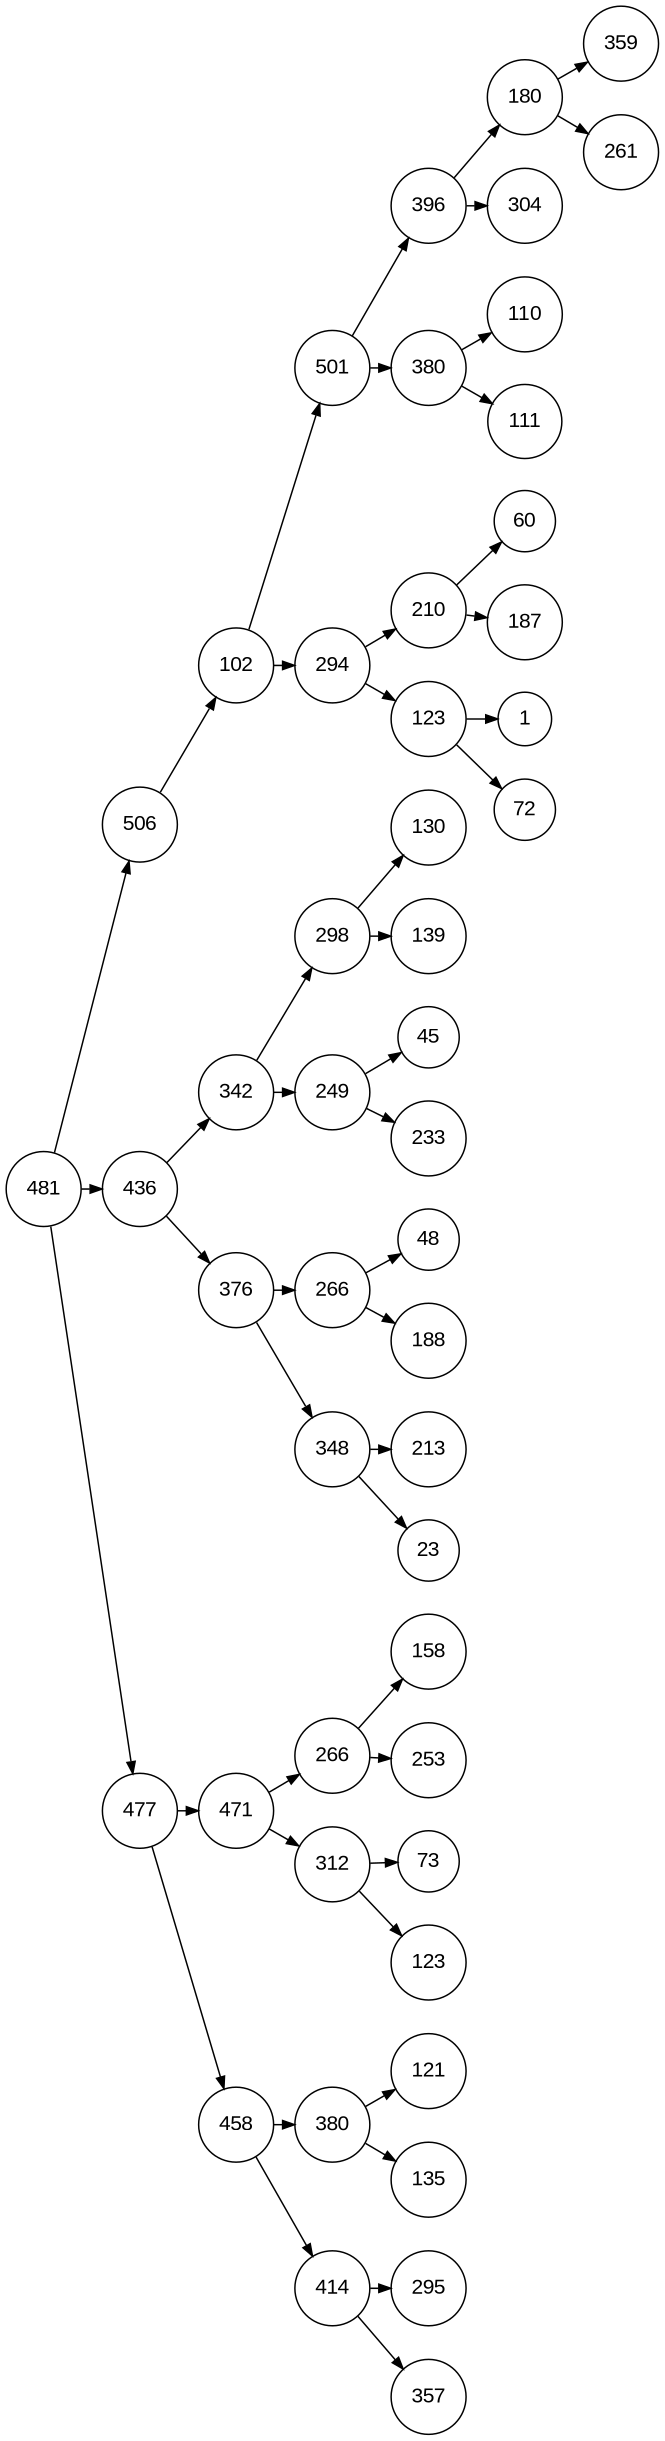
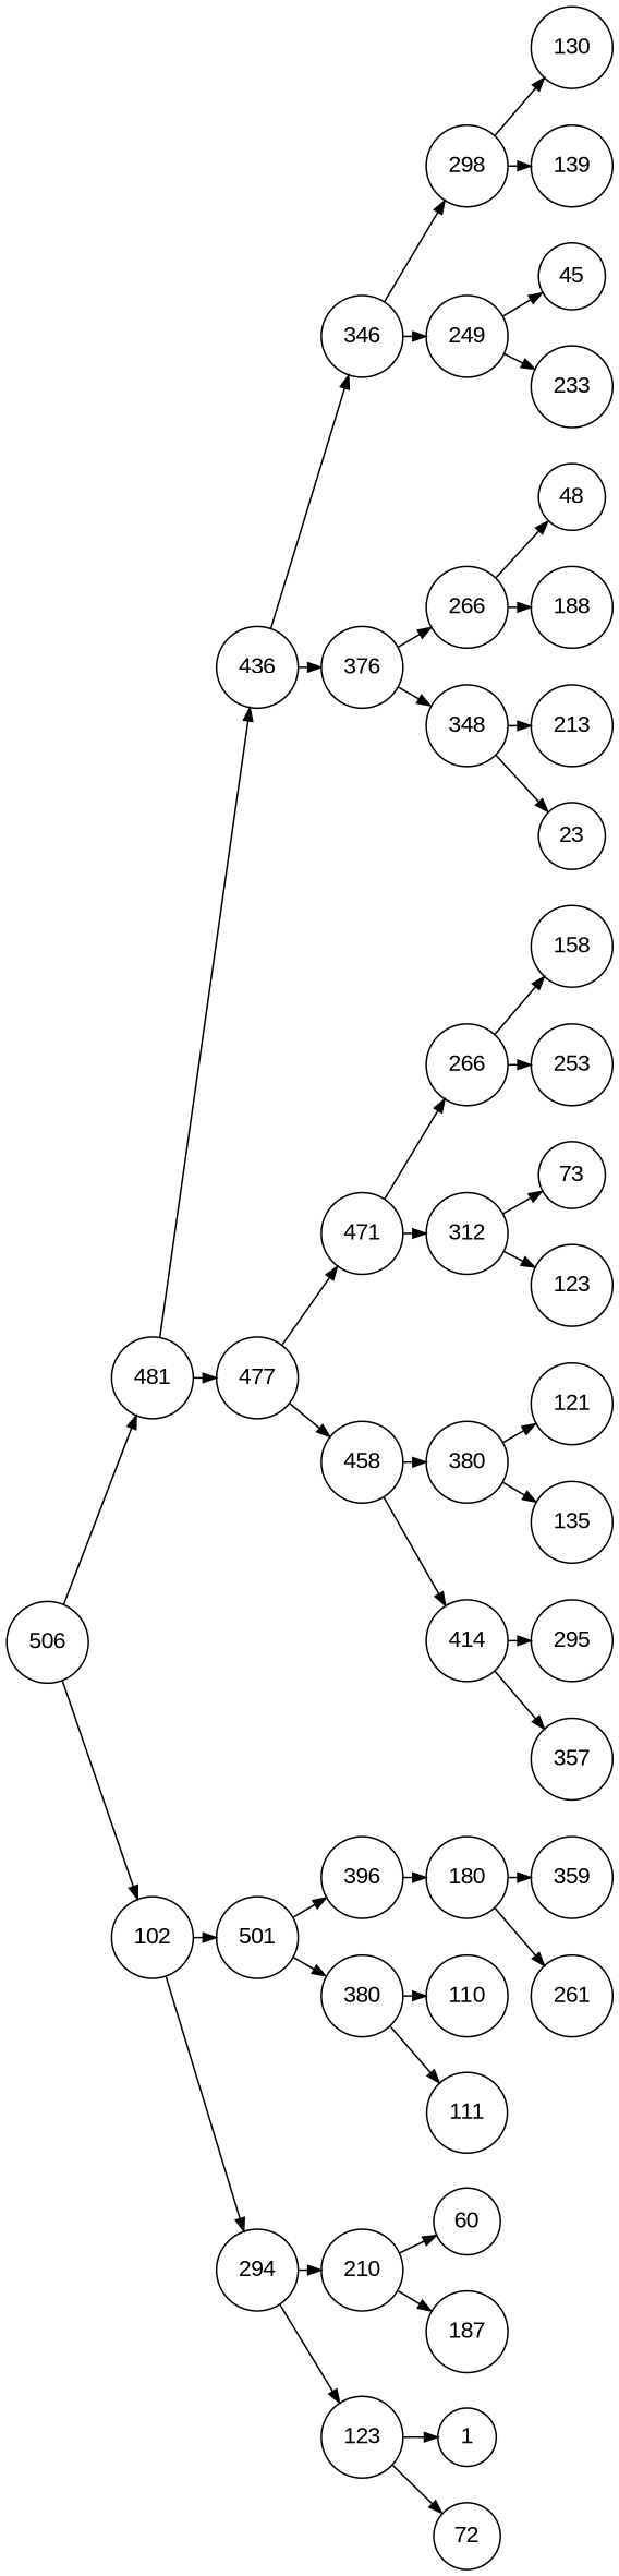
  digraph {
    fontname="Liberation Sans"
    nodesep=0.3
    rankdir=LR
    ranksep=0.2
    node [fontname="Liberation Sans" shape=circle]
    edge [arrowsize=0.8 fontname="Liberation Sans"]
    n1 [label=506]
    n2 [label=481]
    n3 [label=102]
    n4 [label=436]
    n5 [label=477]
    n6 [label=501]
    n7 [label=294]
-   n8 [label=342]
+   n8 [label=346]
    n9 [label=376]
    n10 [label=471]
    n11 [label=458]
    n12 [label=396]
    n13 [label=380]
    n14 [label=210]
    n15 [label=123]
    n16 [label=298]
    n17 [label=249]
    n18 [label=266]
    n19 [label=348]
    n20 [label=266]
    n21 [label=312]
    n22 [label=380]
    n23 [label=414]
    n24 [label=180]
-   n25 [label=304]
    n26 [label=110]
    n27 [label=111]
    n28 [label=60]
    n29 [label=187]
    n30 [label=1]
    n31 [label=72]
    n32 [label=130]
    n33 [label=139]
    n34 [label=45]
    n35 [label=233]
    n36 [label=48]
    n37 [label=188]
    n38 [label=213]
    n39 [label=23]
    n40 [label=158]
    n41 [label=253]
    n42 [label=73]
    n43 [label=123]
    n44 [label=121]
    n45 [label=135]
    n46 [label=295]
    n47 [label=357]
    n48 [label=359]
    n49 [label=261]
-   n2 -> n1 [side=left]
+   n1 -> n2 [side=left]
    n1 -> n3
    n2 -> n4 [side=left]
    n2 -> n5
    n3 -> n6 [side=left]
    n3 -> n7
    n4 -> n8 [side=left]
    n4 -> n9
    n5 -> n10 [side=left]
    n5 -> n11
    n6 -> n12 [side=left]
    n6 -> n13
    n7 -> n14 [side=left]
    n7 -> n15
    n8 -> n16 [side=left]
    n8 -> n17
    n9 -> n18 [side=left]
    n9 -> n19
    n10 -> n20 [side=left]
    n10 -> n21
    n11 -> n22 [side=left]
    n11 -> n23
    n12 -> n24 [side=left]
-   n12 -> n25
    n13 -> n26 [side=left]
    n13 -> n27
    n14 -> n28 [side=left]
    n14 -> n29
    n15 -> n30 [side=left]
    n15 -> n31
    n16 -> n32 [side=left]
    n16 -> n33
    n17 -> n34 [side=left]
    n17 -> n35
    n18 -> n36 [side=left]
    n18 -> n37
    n19 -> n38 [side=left]
    n19 -> n39
    n20 -> n40 [side=left]
    n20 -> n41
    n21 -> n42 [side=left]
    n21 -> n43
    n22 -> n44 [side=left]
    n22 -> n45
    n23 -> n46 [side=left]
    n23 -> n47
    n24 -> n48 [side=left]
    n24 -> n49
  }
